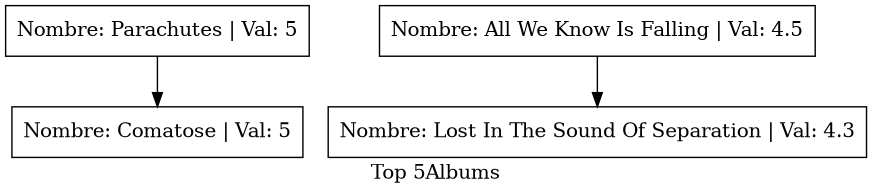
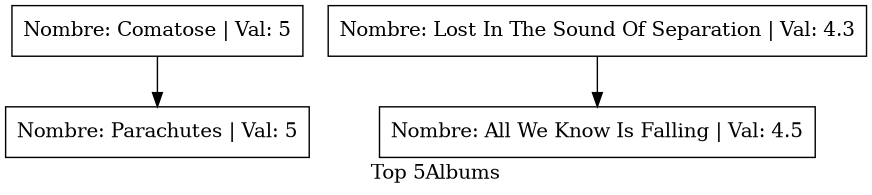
  digraph {
    label="Top 5Albums"
    node [shape=box]
    "Nombre: Parachutes | Val: 5"
    "Nombre: Comatose | Val: 5"
    "Nombre: All We Know Is Falling | Val: 4.5"
    "Nombre: Lost In The Sound Of Separation | Val: 4.3"
-   "Nombre: Parachutes | Val: 5" -> "Nombre: Comatose | Val: 5"
-   "Nombre: All We Know Is Falling | Val: 4.5" -> "Nombre: Lost In The Sound Of Separation | Val: 4.3"
+   "Nombre: Comatose | Val: 5" -> "Nombre: Parachutes | Val: 5"
+   "Nombre: Lost In The Sound Of Separation | Val: 4.3" -> "Nombre: All We Know Is Falling | Val: 4.5"
  }
